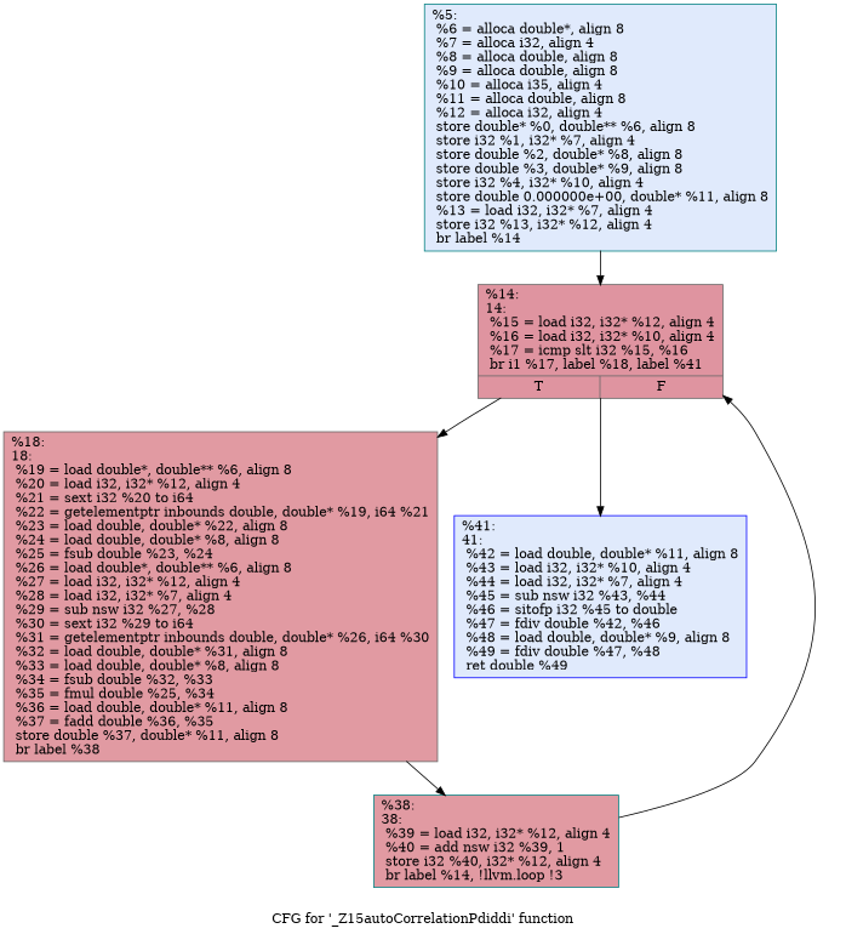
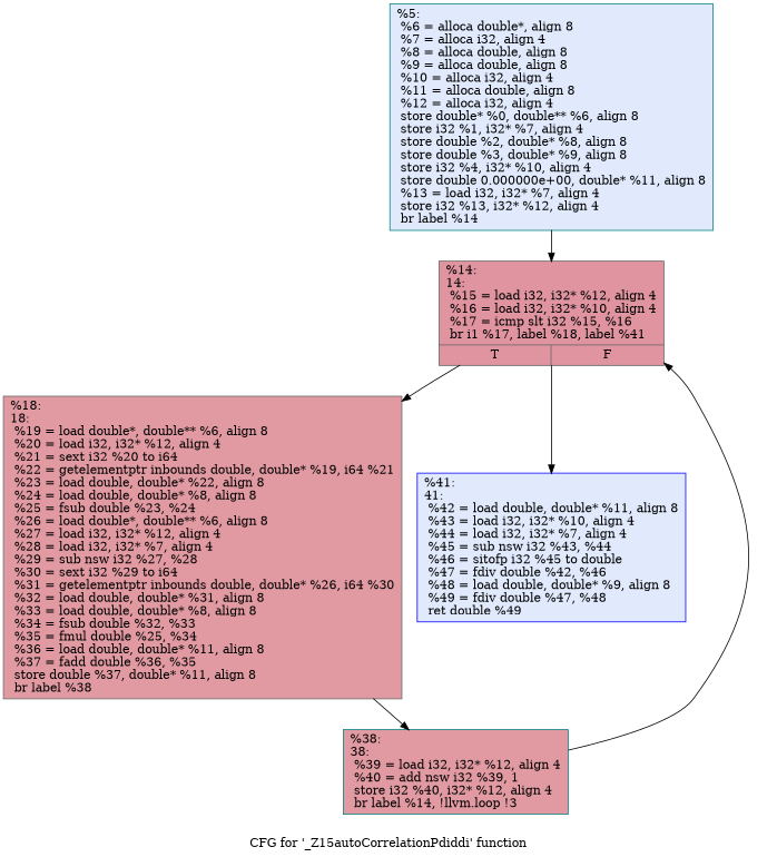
  digraph {
    label="CFG for '_Z15autoCorrelationPdiddi' function"
    node [color=teal fillcolor="#b9d0f970" shape=record style=filled]
-   n1 [label="{%5:\l  %6 = alloca double*, align 8\l  %7 = alloca i32, align 4\l  %8 = alloca double, align 8\l  %9 = alloca double, align 8\l  %10 = alloca i35, align 4\l  %11 = alloca double, align 8\l  %12 = alloca i32, align 4\l  store double* %0, double** %6, align 8\l  store i32 %1, i32* %7, align 4\l  store double %2, double* %8, align 8\l  store double %3, double* %9, align 8\l  store i32 %4, i32* %10, align 4\l  store double 0.000000e+00, double* %11, align 8\l  %13 = load i32, i32* %7, align 4\l  store i32 %13, i32* %12, align 4\l  br label %14\l}"]
+   n1 [label="{%5:\l  %6 = alloca double*, align 8\l  %7 = alloca i32, align 4\l  %8 = alloca double, align 8\l  %9 = alloca double, align 8\l  %10 = alloca i32, align 4\l  %11 = alloca double, align 8\l  %12 = alloca i32, align 4\l  store double* %0, double** %6, align 8\l  store i32 %1, i32* %7, align 4\l  store double %2, double* %8, align 8\l  store double %3, double* %9, align 8\l  store i32 %4, i32* %10, align 4\l  store double 0.000000e+00, double* %11, align 8\l  %13 = load i32, i32* %7, align 4\l  store i32 %13, i32* %12, align 4\l  br label %14\l}"]
    n2 [color=gray40 fillcolor="#b70d2870" label="{%14:\l14:                                               \l  %15 = load i32, i32* %12, align 4\l  %16 = load i32, i32* %10, align 4\l  %17 = icmp slt i32 %15, %16\l  br i1 %17, label %18, label %41\l|{<s0>T|<s1>F}}"]
    n3 [color=gray40 fillcolor="#bb1b2c70" label="{%18:\l18:                                               \l  %19 = load double*, double** %6, align 8\l  %20 = load i32, i32* %12, align 4\l  %21 = sext i32 %20 to i64\l  %22 = getelementptr inbounds double, double* %19, i64 %21\l  %23 = load double, double* %22, align 8\l  %24 = load double, double* %8, align 8\l  %25 = fsub double %23, %24\l  %26 = load double*, double** %6, align 8\l  %27 = load i32, i32* %12, align 4\l  %28 = load i32, i32* %7, align 4\l  %29 = sub nsw i32 %27, %28\l  %30 = sext i32 %29 to i64\l  %31 = getelementptr inbounds double, double* %26, i64 %30\l  %32 = load double, double* %31, align 8\l  %33 = load double, double* %8, align 8\l  %34 = fsub double %32, %33\l  %35 = fmul double %25, %34\l  %36 = load double, double* %11, align 8\l  %37 = fadd double %36, %35\l  store double %37, double* %11, align 8\l  br label %38\l}"]
    n4 [color=blue label="{%41:\l41:                                               \l  %42 = load double, double* %11, align 8\l  %43 = load i32, i32* %10, align 4\l  %44 = load i32, i32* %7, align 4\l  %45 = sub nsw i32 %43, %44\l  %46 = sitofp i32 %45 to double\l  %47 = fdiv double %42, %46\l  %48 = load double, double* %9, align 8\l  %49 = fdiv double %47, %48\l  ret double %49\l}"]
    n5 [fillcolor="#bb1b2c70" label="{%38:\l38:                                               \l  %39 = load i32, i32* %12, align 4\l  %40 = add nsw i32 %39, 1\l  store i32 %40, i32* %12, align 4\l  br label %14, !llvm.loop !3\l}"]
    n1 -> n2
    n2 -> n3
    n2 -> n4
    n3 -> n5
    n5 -> n2
  }
